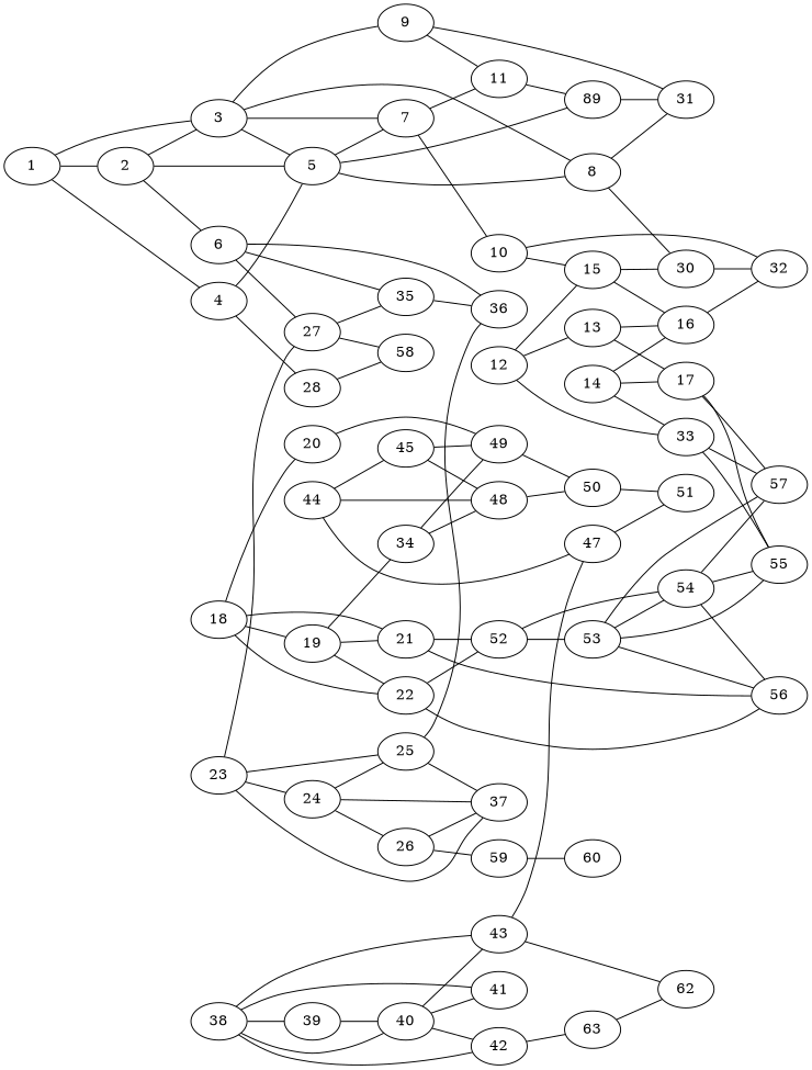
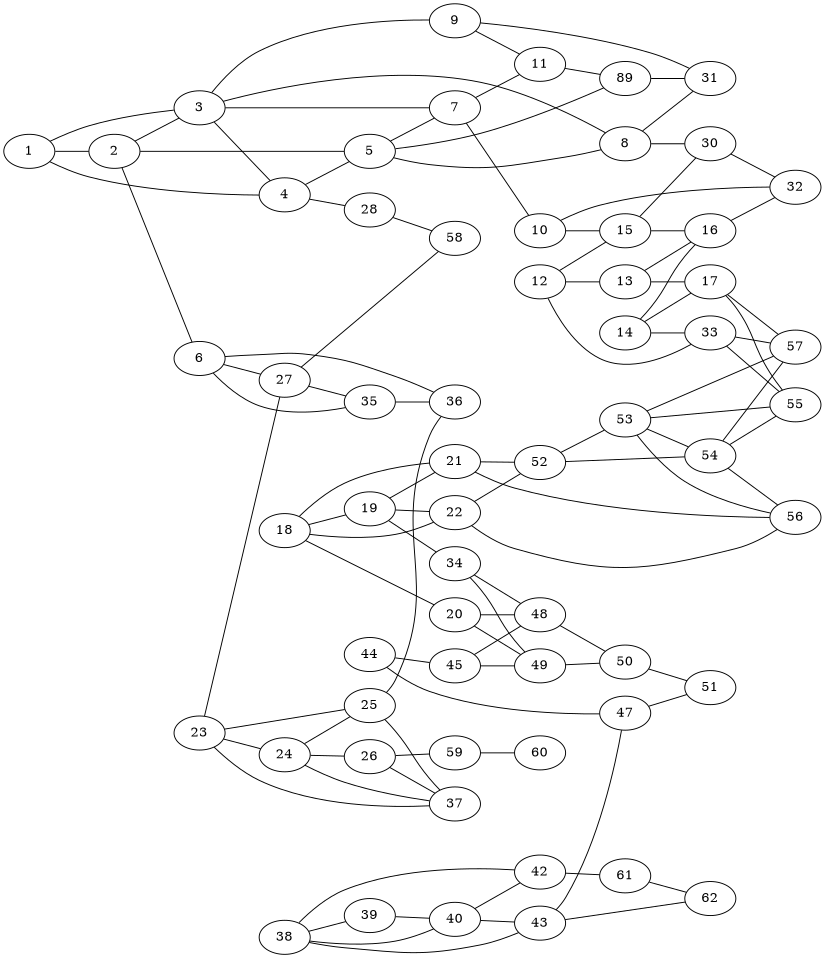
  graph {
    rankdir=LR
    1
    2
    3
    4
    5
    6
    7
    8
    9
    28
    n11 [label=89]
    27
    35
    36
    10
    11
    30
    31
    58
    15
    32
    16
    12
    13
    33
    17
    14
    55
    57
    18
    19
    20
    21
    22
    34
    48
    49
    52
    56
    50
    53
    54
    23
    24
    25
    37
    26
    59
    60
    38
    39
    40
-   41
    42
    43
-   61 [label=63]
+   61
    47
    62
    51
    44
    45
    1 -- 2
    1 -- 3
    1 -- 4
    2 -- 3
    2 -- 5
    2 -- 6
-   3 -- 5
+   3 -- 4
    3 -- 7
    3 -- 8
    3 -- 9
    4 -- 5
    4 -- 28
    5 -- 7
    5 -- 8
    5 -- n11
    6 -- 27
    6 -- 35
    6 -- 36
    7 -- 10
    7 -- 11
    8 -- 30
    8 -- 31
    9 -- 11
    9 -- 31
    28 -- 58
    n11 -- 31
    27 -- 35
    27 -- 58
    35 -- 36
    10 -- 15
    10 -- 32
    11 -- n11
    30 -- 32
    15 -- 30
    15 -- 16
    16 -- 32
    12 -- 15
    12 -- 13
    12 -- 33
    13 -- 16
    13 -- 17
    33 -- 55
    33 -- 57
    17 -- 55
    17 -- 57
    14 -- 16
    14 -- 33
    14 -- 17
    18 -- 19
    18 -- 20
    18 -- 21
    18 -- 22
    19 -- 21
    19 -- 22
    19 -- 34
-   44 -- 48
+   20 -- 48
    20 -- 49
    21 -- 52
    21 -- 56
    22 -- 52
    22 -- 56
    34 -- 48
    34 -- 49
    48 -- 50
    49 -- 50
    52 -- 53
    52 -- 54
    50 -- 51
    53 -- 55
    53 -- 57
    53 -- 56
    53 -- 54
    54 -- 55
    54 -- 57
    54 -- 56
    23 -- 27
    23 -- 24
    23 -- 25
    23 -- 37
    24 -- 25
    24 -- 37
    24 -- 26
    25 -- 36
    25 -- 37
    26 -- 37
    26 -- 59
    59 -- 60
    38 -- 39
    38 -- 40
-   38 -- 41
    38 -- 42
    38 -- 43
    39 -- 40
-   40 -- 41
    40 -- 42
    40 -- 43
    42 -- 61
    43 -- 47
    43 -- 62
    61 -- 62
    47 -- 51
    44 -- 47
    44 -- 45
    45 -- 48
    45 -- 49
  }
